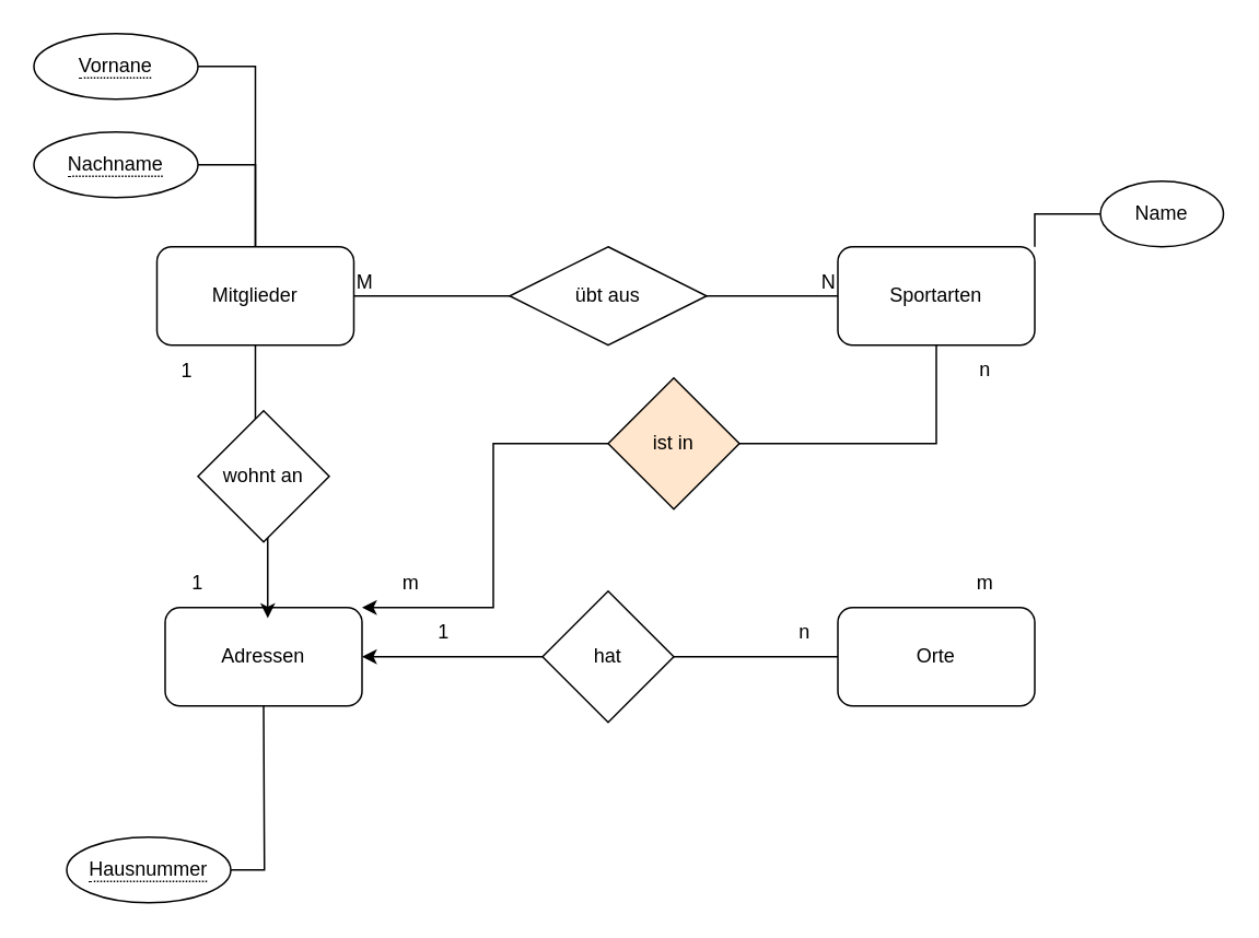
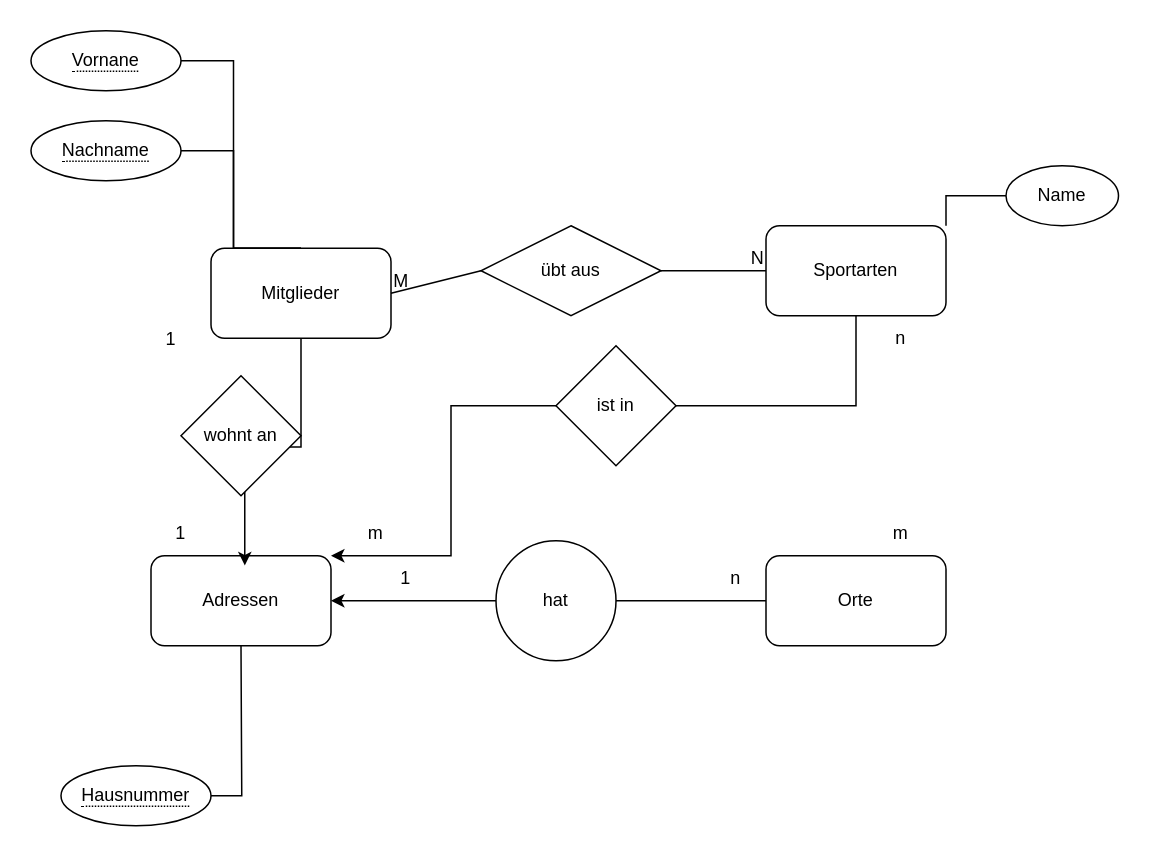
  <mxCell id="0" />
  <mxCell id="1" parent="0" />
- <mxCell id="2" value="Mitglieder" style="rounded=1;whiteSpace=wrap;html=1;" vertex="1" parent="1"><mxGeometry x="95" y="150" width="120" height="60" as="geometry" /></mxCell>
+ <mxCell id="2" value="Mitglieder" style="rounded=1;whiteSpace=wrap;html=1;" vertex="1" parent="1"><mxGeometry x="140" y="165" width="120" height="60" as="geometry" /></mxCell>
  <mxCell id="3" value="Sportarten" style="rounded=1;whiteSpace=wrap;html=1;" vertex="1" parent="1"><mxGeometry x="510" y="150" width="120" height="60" as="geometry" /></mxCell>
  <mxCell id="4" style="edgeStyle=orthogonalEdgeStyle;rounded=0;orthogonalLoop=1;jettySize=auto;html=1;exitX=0;exitY=0.5;exitDx=0;exitDy=0;entryX=1;entryY=0.5;entryDx=0;entryDy=0;" edge="1" parent="1" source="5" target="6"><mxGeometry relative="1" as="geometry" /></mxCell>
  <mxCell id="5" value="Orte" style="rounded=1;whiteSpace=wrap;html=1;" vertex="1" parent="1"><mxGeometry x="510" y="370" width="120" height="60" as="geometry" /></mxCell>
  <mxCell id="6" value="Adressen" style="rounded=1;whiteSpace=wrap;html=1;" vertex="1" parent="1"><mxGeometry x="100" y="370" width="120" height="60" as="geometry" /></mxCell>
- <mxCell id="7" value="hat" style="rhombus;whiteSpace=wrap;html=1;" vertex="1" parent="1"><mxGeometry x="330" y="360" width="80" height="80" as="geometry" /></mxCell>
+ <mxCell id="7" value="hat" style="ellipse;whiteSpace=wrap;html=1;" vertex="1" parent="1"><mxGeometry x="330" y="360" width="80" height="80" as="geometry" /></mxCell>
  <mxCell id="8" style="edgeStyle=orthogonalEdgeStyle;rounded=0;orthogonalLoop=1;jettySize=auto;html=1;exitX=0;exitY=0;exitDx=0;exitDy=0;entryX=1;entryY=0;entryDx=0;entryDy=0;" edge="1" parent="1" source="9" target="6"><mxGeometry relative="1" as="geometry"><Array as="points"><mxPoint x="570" y="270" /><mxPoint x="300" y="270" /><mxPoint x="300" y="370" /></Array></mxGeometry></mxCell>
  <mxCell id="9" value="n" style="text;html=1;align=center;verticalAlign=middle;whiteSpace=wrap;rounded=0;" vertex="1" parent="1"><mxGeometry x="570" y="210" width="60" height="30" as="geometry" /></mxCell>
  <mxCell id="10" value="m" style="text;html=1;align=center;verticalAlign=middle;whiteSpace=wrap;rounded=0;" vertex="1" parent="1"><mxGeometry x="585" y="340" width="30" height="30" as="geometry" /></mxCell>
  <mxCell id="11" value="n" style="text;html=1;align=center;verticalAlign=middle;whiteSpace=wrap;rounded=0;" vertex="1" parent="1"><mxGeometry x="460" y="370" width="60" height="30" as="geometry" /></mxCell>
  <mxCell id="12" value="1" style="text;html=1;align=center;verticalAlign=middle;whiteSpace=wrap;rounded=0;" vertex="1" parent="1"><mxGeometry x="240" y="370" width="60" height="30" as="geometry" /></mxCell>
- <mxCell id="13" value="ist in" style="rhombus;whiteSpace=wrap;html=1;fillColor=#ffe6cc;" vertex="1" parent="1"><mxGeometry x="370" y="230" width="80" height="80" as="geometry" /></mxCell>
+ <mxCell id="13" value="ist in" style="rhombus;whiteSpace=wrap;html=1;" vertex="1" parent="1"><mxGeometry x="370" y="230" width="80" height="80" as="geometry" /></mxCell>
  <mxCell id="14" value="m" style="text;html=1;align=center;verticalAlign=middle;whiteSpace=wrap;rounded=0;" vertex="1" parent="1"><mxGeometry x="220" y="340" width="60" height="30" as="geometry" /></mxCell>
  <mxCell id="15" value="1" style="text;html=1;align=center;verticalAlign=middle;whiteSpace=wrap;rounded=0;" vertex="1" parent="1"><mxGeometry x="97" y="211" width="33" height="30" as="geometry" /></mxCell>
  <mxCell id="16" value="1" style="text;html=1;align=center;verticalAlign=middle;whiteSpace=wrap;rounded=0;" vertex="1" parent="1"><mxGeometry x="100" y="340" width="40" height="30" as="geometry" /></mxCell>
  <mxCell id="17" style="edgeStyle=orthogonalEdgeStyle;rounded=0;orthogonalLoop=1;jettySize=auto;html=1;exitX=0.5;exitY=1;exitDx=0;exitDy=0;entryX=0.521;entryY=0.107;entryDx=0;entryDy=0;entryPerimeter=0;" edge="1" parent="1" source="2" target="6"><mxGeometry relative="1" as="geometry" /></mxCell>
  <mxCell id="18" value="wohnt an" style="rhombus;whiteSpace=wrap;html=1;" vertex="1" parent="1"><mxGeometry x="120" y="250" width="80" height="80" as="geometry" /></mxCell>
  <mxCell id="19" style="edgeStyle=orthogonalEdgeStyle;rounded=0;orthogonalLoop=1;jettySize=auto;html=1;exitX=1;exitY=0.5;exitDx=0;exitDy=0;entryX=0.5;entryY=0;entryDx=0;entryDy=0;endArrow=none;endFill=0;" edge="1" parent="1" source="20" target="2"><mxGeometry relative="1" as="geometry"><Array as="points"><mxPoint x="155" y="40" /></Array></mxGeometry></mxCell>
  <mxCell id="20" value="&lt;span style=&quot;border-bottom: 1px dotted&quot;&gt;Vornane&lt;/span&gt;" style="ellipse;whiteSpace=wrap;html=1;align=center;" vertex="1" parent="1"><mxGeometry x="20" y="20" width="100" height="40" as="geometry" /></mxCell>
  <mxCell id="21" style="edgeStyle=orthogonalEdgeStyle;rounded=0;orthogonalLoop=1;jettySize=auto;html=1;exitX=1;exitY=0.5;exitDx=0;exitDy=0;endArrow=none;endFill=0;entryX=0.5;entryY=0;entryDx=0;entryDy=0;" edge="1" parent="1" source="22" target="2"><mxGeometry relative="1" as="geometry"><mxPoint x="150" y="150" as="targetPoint" /><Array as="points"><mxPoint x="155" y="100" /></Array></mxGeometry></mxCell>
  <mxCell id="22" value="&lt;span style=&quot;border-bottom: 1px dotted&quot;&gt;Nachname&lt;/span&gt;" style="ellipse;whiteSpace=wrap;html=1;align=center;" vertex="1" parent="1"><mxGeometry x="20" y="80" width="100" height="40" as="geometry" /></mxCell>
  <mxCell id="23" style="edgeStyle=orthogonalEdgeStyle;rounded=0;orthogonalLoop=1;jettySize=auto;html=1;exitX=0;exitY=0.5;exitDx=0;exitDy=0;entryX=1;entryY=0;entryDx=0;entryDy=0;endArrow=none;endFill=0;" edge="1" parent="1" source="24" target="3"><mxGeometry relative="1" as="geometry" /></mxCell>
  <mxCell id="24" value="Name" style="ellipse;whiteSpace=wrap;html=1;align=center;" vertex="1" parent="1"><mxGeometry x="670" y="110" width="75" height="40" as="geometry" /></mxCell>
  <mxCell id="25" style="edgeStyle=orthogonalEdgeStyle;rounded=0;orthogonalLoop=1;jettySize=auto;html=1;exitX=1;exitY=0.5;exitDx=0;exitDy=0;endArrow=none;endFill=0;" edge="1" parent="1" source="26"><mxGeometry relative="1" as="geometry"><mxPoint x="160" y="430" as="targetPoint" /></mxGeometry></mxCell>
  <mxCell id="26" value="&lt;span style=&quot;border-bottom: 1px dotted&quot;&gt;Hausnummer&lt;/span&gt;" style="ellipse;whiteSpace=wrap;html=1;align=center;" vertex="1" parent="1"><mxGeometry x="40" y="510" width="100" height="40" as="geometry" /></mxCell>
  <mxCell id="27" value="" style="endArrow=none;html=1;rounded=0;exitX=1;exitY=0.5;exitDx=0;exitDy=0;entryX=0;entryY=0.5;entryDx=0;entryDy=0;" edge="1" parent="1" source="31" target="3"><mxGeometry relative="1" as="geometry"><mxPoint x="282" y="102" as="sourcePoint" /><mxPoint x="422" y="212" as="targetPoint" /></mxGeometry></mxCell>
  <mxCell id="28" value="N" style="resizable=0;html=1;whiteSpace=wrap;align=right;verticalAlign=bottom;" connectable="0" vertex="1" parent="27"><mxGeometry x="1" relative="1" as="geometry" /></mxCell>
  <mxCell id="29" value="" style="endArrow=none;html=1;rounded=0;exitX=1;exitY=0.5;exitDx=0;exitDy=0;entryX=0;entryY=0.5;entryDx=0;entryDy=0;" edge="1" parent="1" source="2" target="31"><mxGeometry relative="1" as="geometry"><mxPoint x="215" y="180" as="sourcePoint" /><mxPoint x="510" y="180" as="targetPoint" /></mxGeometry></mxCell>
  <mxCell id="30" value="M" style="resizable=0;html=1;whiteSpace=wrap;align=left;verticalAlign=bottom;" connectable="0" vertex="1" parent="29"><mxGeometry x="-1" relative="1" as="geometry" /></mxCell>
- <mxCell id="31" value="übt aus" style="shape=rhombus;perimeter=rhombusPerimeter;whiteSpace=wrap;html=1;align=center;" vertex="1" parent="1"><mxGeometry x="310" y="150" width="120" height="60" as="geometry" /></mxCell>
+ <mxCell id="31" value="übt aus" style="shape=rhombus;perimeter=rhombusPerimeter;whiteSpace=wrap;html=1;align=center;" vertex="1" parent="1"><mxGeometry x="320" y="150" width="120" height="60" as="geometry" /></mxCell>
